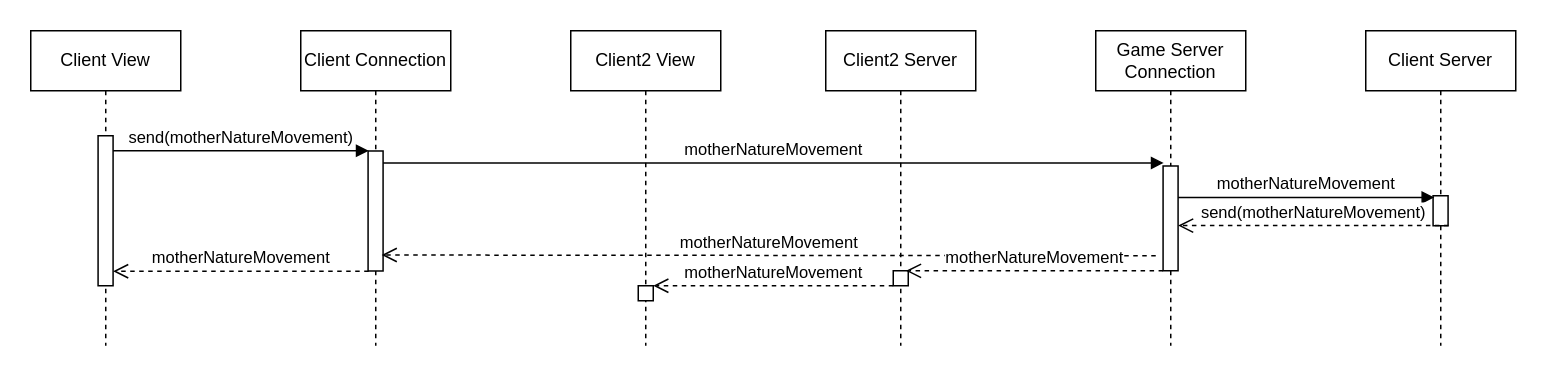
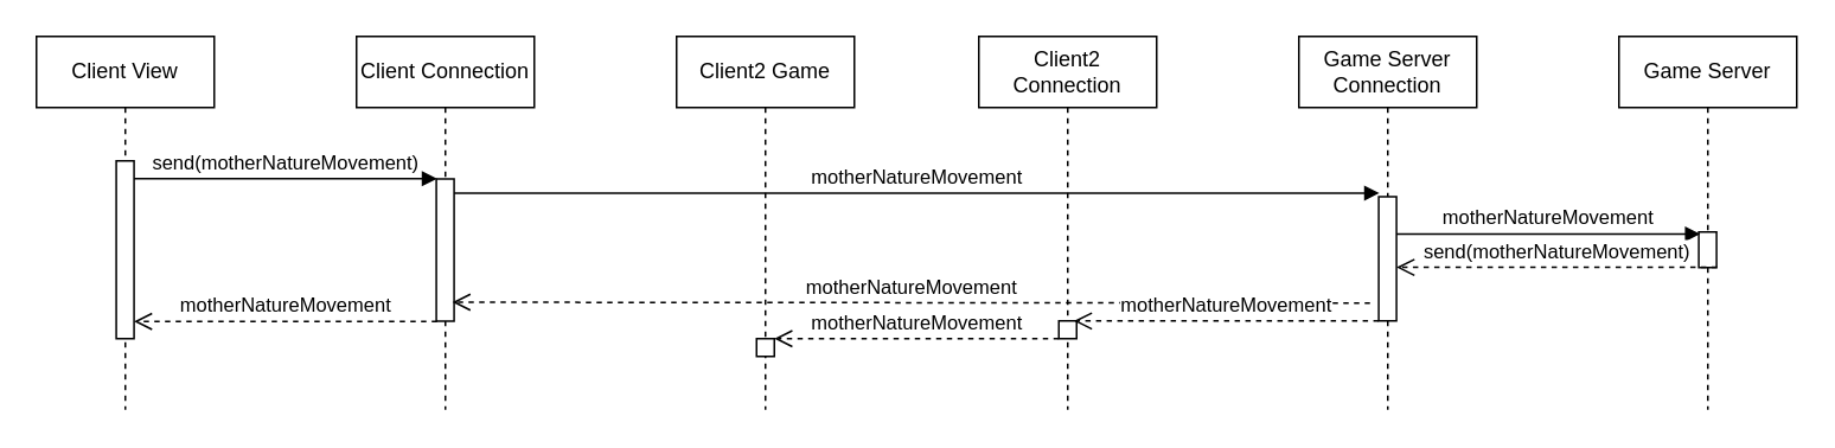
  <mxCell id="0" />
  <mxCell id="1" parent="0" />
  <mxCell id="2" value="Client View" style="shape=umlLifeline;perimeter=lifelinePerimeter;whiteSpace=wrap;html=1;container=1;collapsible=0;recursiveResize=0;outlineConnect=0;" vertex="1" parent="1"><mxGeometry x="20" y="20" width="100" height="210" as="geometry" /></mxCell>
  <mxCell id="3" value="" style="html=1;points=[];perimeter=orthogonalPerimeter;" vertex="1" parent="2"><mxGeometry x="44.89" y="70" width="10" height="100" as="geometry" /></mxCell>
  <mxCell id="4" value="Client Connection" style="shape=umlLifeline;perimeter=lifelinePerimeter;whiteSpace=wrap;html=1;container=1;collapsible=0;recursiveResize=0;outlineConnect=0;size=40;" vertex="1" parent="1"><mxGeometry x="200" y="20" width="100" height="210" as="geometry" /></mxCell>
  <mxCell id="5" value="" style="html=1;points=[];perimeter=orthogonalPerimeter;" vertex="1" parent="4"><mxGeometry x="44.89" y="80.16" width="10" height="80" as="geometry" /></mxCell>
  <mxCell id="6" value="Game Server&lt;br&gt;Connection" style="shape=umlLifeline;perimeter=lifelinePerimeter;whiteSpace=wrap;html=1;container=1;collapsible=0;recursiveResize=0;outlineConnect=0;" vertex="1" parent="1"><mxGeometry x="730" y="20" width="100" height="210" as="geometry" /></mxCell>
  <mxCell id="7" value="" style="html=1;points=[];perimeter=orthogonalPerimeter;" vertex="1" parent="6"><mxGeometry x="44.89" y="90.16" width="10" height="69.84" as="geometry" /></mxCell>
- <mxCell id="8" value="Client Server" style="shape=umlLifeline;perimeter=lifelinePerimeter;whiteSpace=wrap;html=1;container=1;collapsible=0;recursiveResize=0;outlineConnect=0;" vertex="1" parent="1"><mxGeometry x="910" y="20" width="100" height="210" as="geometry" /></mxCell>
+ <mxCell id="8" value="Game Server" style="shape=umlLifeline;perimeter=lifelinePerimeter;whiteSpace=wrap;html=1;container=1;collapsible=0;recursiveResize=0;outlineConnect=0;" vertex="1" parent="1"><mxGeometry x="910" y="20" width="100" height="210" as="geometry" /></mxCell>
  <mxCell id="9" value="" style="html=1;points=[];perimeter=orthogonalPerimeter;" vertex="1" parent="8"><mxGeometry x="44.89" y="110" width="10" height="20" as="geometry" /></mxCell>
  <mxCell id="10" value="motherNatureMovement" style="html=1;verticalAlign=bottom;endArrow=block;entryX=0.041;entryY=-0.029;entryDx=0;entryDy=0;entryPerimeter=0;" edge="1" parent="1" source="5" target="7"><mxGeometry width="80" relative="1" as="geometry"><mxPoint x="619.89" y="108.16" as="sourcePoint" /><mxPoint x="499.89" y="70.16" as="targetPoint" /></mxGeometry></mxCell>
  <mxCell id="11" value="motherNatureMovement" style="html=1;verticalAlign=bottom;endArrow=open;dashed=1;endSize=8;entryX=0.906;entryY=0.867;entryDx=0;entryDy=0;entryPerimeter=0;" edge="1" parent="1" target="5"><mxGeometry relative="1" as="geometry"><mxPoint x="770" y="170" as="sourcePoint" /><mxPoint x="329.89" y="130.16" as="targetPoint" /></mxGeometry></mxCell>
  <mxCell id="12" value="send(motherNatureMovement)" style="html=1;verticalAlign=bottom;endArrow=block;entryX=0.041;entryY=-0.002;entryDx=0;entryDy=0;entryPerimeter=0;" edge="1" parent="1" source="3" target="5"><mxGeometry width="80" relative="1" as="geometry"><mxPoint x="129.89" y="100" as="sourcePoint" /><mxPoint x="204.89" y="110.16" as="targetPoint" /></mxGeometry></mxCell>
  <mxCell id="13" value="motherNatureMovement" style="html=1;verticalAlign=bottom;endArrow=block;entryX=0.084;entryY=0.056;entryDx=0;entryDy=0;entryPerimeter=0;" edge="1" parent="1" source="7" target="9"><mxGeometry width="80" relative="1" as="geometry"><mxPoint x="1304.89" y="130.16" as="sourcePoint" /><mxPoint x="1144.89" y="119.16" as="targetPoint" /></mxGeometry></mxCell>
  <mxCell id="14" value="send(motherNatureMovement)" style="html=1;verticalAlign=bottom;endArrow=open;dashed=1;endSize=8;exitX=1.022;exitY=0.995;exitDx=0;exitDy=0;exitPerimeter=0;" edge="1" parent="1" source="9" target="7"><mxGeometry relative="1" as="geometry"><mxPoint x="1164.89" y="160.16" as="sourcePoint" /><mxPoint x="1274.89" y="160.16" as="targetPoint" /></mxGeometry></mxCell>
  <mxCell id="15" value="motherNatureMovement" style="html=1;verticalAlign=bottom;endArrow=open;dashed=1;endSize=8;exitX=0.041;exitY=1.002;exitDx=0;exitDy=0;exitPerimeter=0;" edge="1" parent="1" source="5" target="3"><mxGeometry relative="1" as="geometry"><mxPoint x="294.89" y="180.16" as="sourcePoint" /><mxPoint x="129.89" y="180.32" as="targetPoint" /></mxGeometry></mxCell>
- <mxCell id="16" value="Client2 View" style="shape=umlLifeline;perimeter=lifelinePerimeter;whiteSpace=wrap;html=1;container=1;collapsible=0;recursiveResize=0;outlineConnect=0;" vertex="1" parent="1"><mxGeometry x="380" y="20" width="100" height="210" as="geometry" /></mxCell>
+ <mxCell id="16" value="Client2 Game" style="shape=umlLifeline;perimeter=lifelinePerimeter;whiteSpace=wrap;html=1;container=1;collapsible=0;recursiveResize=0;outlineConnect=0;" vertex="1" parent="1"><mxGeometry x="380" y="20" width="100" height="210" as="geometry" /></mxCell>
  <mxCell id="17" value="" style="html=1;points=[];perimeter=orthogonalPerimeter;" vertex="1" parent="16"><mxGeometry x="45" y="170" width="10" height="10" as="geometry" /></mxCell>
- <mxCell id="18" value="Client2 Server" style="shape=umlLifeline;perimeter=lifelinePerimeter;whiteSpace=wrap;html=1;container=1;collapsible=0;recursiveResize=0;outlineConnect=0;" vertex="1" parent="1"><mxGeometry x="550" y="20" width="100" height="210" as="geometry" /></mxCell>
+ <mxCell id="18" value="Client2 Connection" style="shape=umlLifeline;perimeter=lifelinePerimeter;whiteSpace=wrap;html=1;container=1;collapsible=0;recursiveResize=0;outlineConnect=0;" vertex="1" parent="1"><mxGeometry x="550" y="20" width="100" height="210" as="geometry" /></mxCell>
  <mxCell id="19" value="" style="html=1;points=[];perimeter=orthogonalPerimeter;" vertex="1" parent="18"><mxGeometry x="45" y="160" width="10" height="10" as="geometry" /></mxCell>
  <mxCell id="20" value="motherNatureMovement" style="html=1;verticalAlign=bottom;endArrow=open;dashed=1;endSize=8;entryX=0.848;entryY=0.005;entryDx=0;entryDy=0;entryPerimeter=0;" edge="1" parent="1" source="7" target="19"><mxGeometry relative="1" as="geometry"><mxPoint x="780" y="180" as="sourcePoint" /><mxPoint x="700" y="170" as="targetPoint" /></mxGeometry></mxCell>
  <mxCell id="21" value="motherNatureMovement" style="html=1;verticalAlign=bottom;endArrow=open;dashed=1;endSize=8;" edge="1" parent="1" source="19" target="17"><mxGeometry relative="1" as="geometry"><mxPoint x="600" y="190" as="sourcePoint" /><mxPoint x="520" y="190" as="targetPoint" /></mxGeometry></mxCell>
